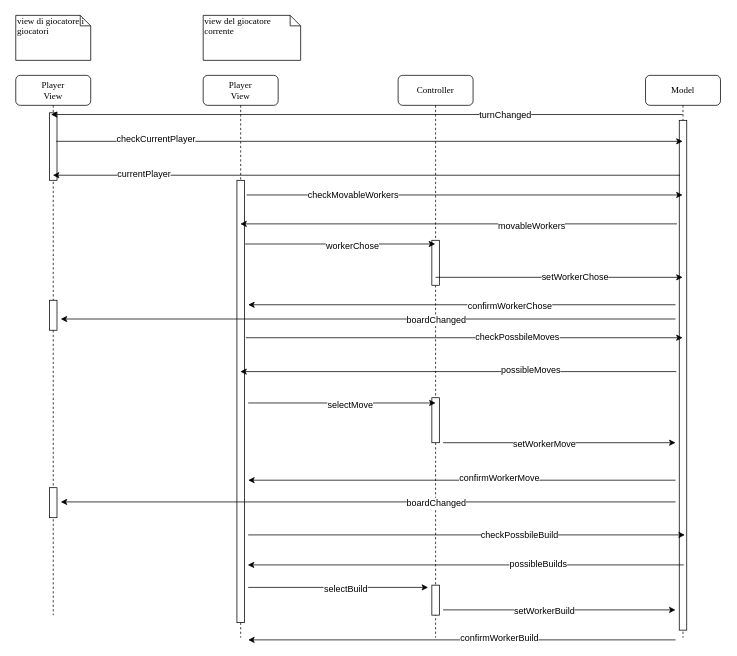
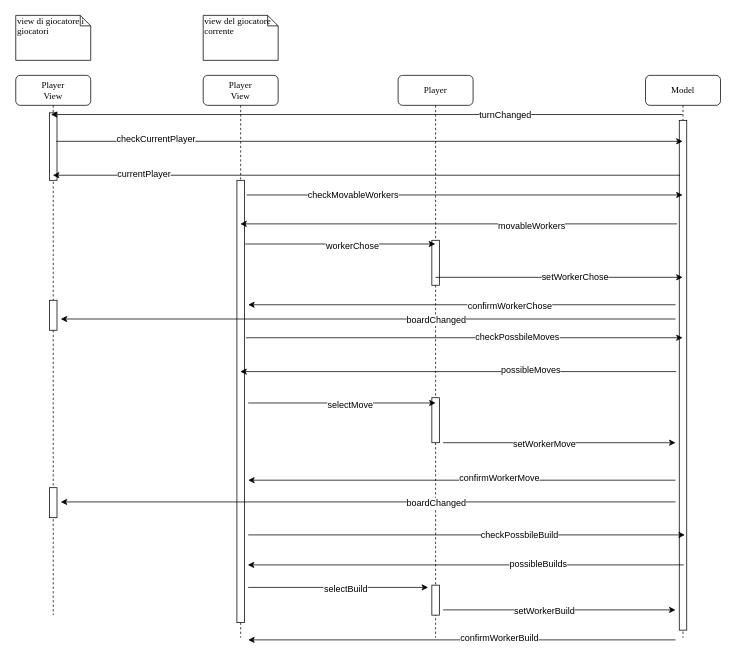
  <mxCell id="0" />
  <mxCell id="1" parent="0" />
- <mxCell id="2" value="Controller" style="shape=umlLifeline;perimeter=lifelinePerimeter;whiteSpace=wrap;html=1;container=1;collapsible=0;recursiveResize=0;outlineConnect=0;rounded=1;shadow=0;comic=0;labelBackgroundColor=none;strokeWidth=1;fontFamily=Verdana;fontSize=12;align=center;allowArrows=0;connectable=0;" parent="1" vertex="1"><mxGeometry x="530" y="100" width="100" height="750" as="geometry" /></mxCell>
+ <mxCell id="2" value="Player" style="shape=umlLifeline;perimeter=lifelinePerimeter;whiteSpace=wrap;html=1;container=1;collapsible=0;recursiveResize=0;outlineConnect=0;rounded=1;shadow=0;comic=0;labelBackgroundColor=none;strokeWidth=1;fontFamily=Verdana;fontSize=12;align=center;allowArrows=0;connectable=0;" parent="1" vertex="1"><mxGeometry x="530" y="100" width="100" height="750" as="geometry" /></mxCell>
  <mxCell id="3" value="" style="html=1;points=[];perimeter=orthogonalPerimeter;rounded=0;shadow=0;comic=0;labelBackgroundColor=none;strokeWidth=1;fontFamily=Verdana;fontSize=12;align=center;connectable=0;" parent="2" vertex="1"><mxGeometry x="45" y="220" width="10" height="60" as="geometry" /></mxCell>
  <mxCell id="4" value="" style="html=1;points=[];perimeter=orthogonalPerimeter;rounded=0;shadow=0;comic=0;labelBackgroundColor=none;strokeWidth=1;fontFamily=Verdana;fontSize=12;align=center;connectable=0;" vertex="1" parent="2"><mxGeometry x="45" y="430" width="10" height="60" as="geometry" /></mxCell>
  <mxCell id="5" value="" style="html=1;points=[];perimeter=orthogonalPerimeter;rounded=0;shadow=0;comic=0;labelBackgroundColor=none;strokeWidth=1;fontFamily=Verdana;fontSize=12;align=center;connectable=0;" vertex="1" parent="2"><mxGeometry x="45" y="680" width="10" height="40" as="geometry" /></mxCell>
  <mxCell id="6" value="&lt;div&gt;Model&lt;/div&gt;" style="shape=umlLifeline;perimeter=lifelinePerimeter;whiteSpace=wrap;html=1;container=1;collapsible=0;recursiveResize=0;outlineConnect=0;rounded=1;shadow=0;comic=0;labelBackgroundColor=none;strokeWidth=1;fontFamily=Verdana;fontSize=12;align=center;connectable=0;allowArrows=0;" parent="1" vertex="1"><mxGeometry x="860" y="100" width="100" height="750" as="geometry" /></mxCell>
  <mxCell id="7" value="" style="html=1;points=[];perimeter=orthogonalPerimeter;rounded=0;shadow=0;comic=0;labelBackgroundColor=none;strokeWidth=1;fontFamily=Verdana;fontSize=12;align=center;connectable=0;allowArrows=0;" parent="6" vertex="1"><mxGeometry x="45" y="60" width="10" height="680" as="geometry" /></mxCell>
  <mxCell id="8" value="Player&lt;div&gt;View&lt;/div&gt;" style="shape=umlLifeline;perimeter=lifelinePerimeter;whiteSpace=wrap;html=1;container=1;collapsible=0;recursiveResize=0;outlineConnect=0;rounded=1;shadow=0;comic=0;labelBackgroundColor=none;strokeWidth=1;fontFamily=Verdana;fontSize=12;align=center;connectable=0;allowArrows=0;" parent="1" vertex="1"><mxGeometry x="270" y="100" width="100" height="750" as="geometry" /></mxCell>
  <mxCell id="9" value="" style="html=1;points=[];perimeter=orthogonalPerimeter;rounded=0;shadow=0;comic=0;labelBackgroundColor=none;strokeWidth=1;fontFamily=Verdana;fontSize=12;align=center;connectable=0;allowArrows=0;" parent="8" vertex="1"><mxGeometry x="45" y="140" width="10" height="590" as="geometry" /></mxCell>
- <mxCell id="10" value="view del giocatore corrente" style="shape=note;whiteSpace=wrap;html=1;size=14;verticalAlign=top;align=left;spacingTop=-6;rounded=0;shadow=0;comic=0;labelBackgroundColor=none;strokeWidth=1;fontFamily=Verdana;fontSize=12" parent="1" vertex="1"><mxGeometry x="270" y="20" width="130" height="60" as="geometry" /></mxCell>
+ <mxCell id="10" value="view del giocatore corrente" style="shape=note;whiteSpace=wrap;html=1;size=14;verticalAlign=top;align=left;spacingTop=-6;rounded=0;shadow=0;comic=0;labelBackgroundColor=none;strokeWidth=1;fontFamily=Verdana;fontSize=12" parent="1" vertex="1"><mxGeometry x="270" y="20" width="100" height="60" as="geometry" /></mxCell>
  <mxCell id="11" value="Player&lt;div&gt;View&lt;/div&gt;" style="shape=umlLifeline;perimeter=lifelinePerimeter;whiteSpace=wrap;html=1;container=1;collapsible=0;recursiveResize=0;outlineConnect=0;rounded=1;shadow=0;comic=0;labelBackgroundColor=none;strokeWidth=1;fontFamily=Verdana;fontSize=12;align=center;connectable=0;allowArrows=0;" vertex="1" parent="1"><mxGeometry x="20" y="100" width="100" height="720" as="geometry" /></mxCell>
  <mxCell id="12" value="" style="html=1;points=[];perimeter=orthogonalPerimeter;rounded=0;shadow=0;comic=0;labelBackgroundColor=none;strokeWidth=1;fontFamily=Verdana;fontSize=12;align=center;connectable=0;allowArrows=0;" vertex="1" parent="11"><mxGeometry x="45" y="50" width="10" height="90" as="geometry" /></mxCell>
  <mxCell id="13" value="" style="html=1;points=[];perimeter=orthogonalPerimeter;rounded=0;shadow=0;comic=0;labelBackgroundColor=none;strokeWidth=1;fontFamily=Verdana;fontSize=12;align=center;connectable=0;allowArrows=0;" vertex="1" parent="11"><mxGeometry x="45" y="300" width="10" height="40" as="geometry" /></mxCell>
  <mxCell id="14" value="" style="html=1;points=[];perimeter=orthogonalPerimeter;rounded=0;shadow=0;comic=0;labelBackgroundColor=none;strokeWidth=1;fontFamily=Verdana;fontSize=12;align=center;connectable=0;allowArrows=0;" vertex="1" parent="11"><mxGeometry x="45" y="550" width="10" height="40" as="geometry" /></mxCell>
  <mxCell id="15" value="&lt;div&gt;view di giocatore i giocatori&lt;/div&gt;&lt;div&gt;&lt;br&gt;&lt;/div&gt;" style="shape=note;whiteSpace=wrap;html=1;size=14;verticalAlign=top;align=left;spacingTop=-6;rounded=0;shadow=0;comic=0;labelBackgroundColor=none;strokeWidth=1;fontFamily=Verdana;fontSize=12" vertex="1" parent="1"><mxGeometry x="20" y="20" width="100" height="60" as="geometry" /></mxCell>
  <mxCell id="16" value="" style="endArrow=classic;html=1;entryX=0.2;entryY=0.025;entryDx=0;entryDy=0;entryPerimeter=0;" edge="1" parent="1" source="6" target="12"><mxGeometry width="50" height="50" relative="1" as="geometry"><mxPoint x="380" y="210" as="sourcePoint" /><mxPoint x="400" y="160" as="targetPoint" /></mxGeometry></mxCell>
  <mxCell id="17" value="turnChanged" style="text;html=1;align=center;verticalAlign=middle;resizable=0;points=[];labelBackgroundColor=#ffffff;" vertex="1" connectable="0" parent="16"><mxGeometry x="-0.436" relative="1" as="geometry"><mxPoint x="1" as="offset" /></mxGeometry></mxCell>
  <mxCell id="18" value="" style="endArrow=classic;html=1;exitX=0.9;exitY=0.3;exitDx=0;exitDy=0;exitPerimeter=0;" edge="1" parent="1"><mxGeometry width="50" height="50" relative="1" as="geometry"><mxPoint x="74" y="188" as="sourcePoint" /><mxPoint x="909.5" y="188" as="targetPoint" /></mxGeometry></mxCell>
  <mxCell id="19" value="checkCurrentPlayer" style="text;html=1;align=center;verticalAlign=middle;resizable=0;points=[];labelBackgroundColor=#ffffff;" vertex="1" connectable="0" parent="18"><mxGeometry x="-0.684" y="3" relative="1" as="geometry"><mxPoint as="offset" /></mxGeometry></mxCell>
  <mxCell id="20" value="" style="endArrow=classic;html=1;exitX=0.1;exitY=0.273;exitDx=0;exitDy=0;exitPerimeter=0;" edge="1" parent="1"><mxGeometry width="50" height="50" relative="1" as="geometry"><mxPoint x="906" y="233.23" as="sourcePoint" /><mxPoint x="69.5" y="233.23" as="targetPoint" /></mxGeometry></mxCell>
  <mxCell id="21" value="&lt;div&gt;currentPlayer&lt;/div&gt;" style="text;html=1;align=center;verticalAlign=middle;resizable=0;points=[];labelBackgroundColor=#ffffff;" vertex="1" connectable="0" parent="20"><mxGeometry x="-0.66" y="-2" relative="1" as="geometry"><mxPoint x="-574" as="offset" /></mxGeometry></mxCell>
  <mxCell id="22" value="" style="endArrow=classic;html=1;exitX=1.3;exitY=0.047;exitDx=0;exitDy=0;exitPerimeter=0;" edge="1" parent="1"><mxGeometry width="50" height="50" relative="1" as="geometry"><mxPoint x="328" y="259.57" as="sourcePoint" /><mxPoint x="909.5" y="259.57" as="targetPoint" /></mxGeometry></mxCell>
  <mxCell id="23" value="checkMovableWorkers" style="text;html=1;align=center;verticalAlign=middle;resizable=0;points=[];labelBackgroundColor=#ffffff;" vertex="1" connectable="0" parent="22"><mxGeometry x="-0.515" relative="1" as="geometry"><mxPoint as="offset" /></mxGeometry></mxCell>
  <mxCell id="24" value="" style="endArrow=classic;html=1;exitX=-0.3;exitY=0.512;exitDx=0;exitDy=0;exitPerimeter=0;" edge="1" parent="1"><mxGeometry width="50" height="50" relative="1" as="geometry"><mxPoint x="902" y="298.12" as="sourcePoint" /><mxPoint x="319.5" y="298.12" as="targetPoint" /></mxGeometry></mxCell>
  <mxCell id="25" value="movableWorkers" style="text;html=1;align=center;verticalAlign=middle;resizable=0;points=[];labelBackgroundColor=#ffffff;" vertex="1" connectable="0" parent="24"><mxGeometry x="-0.331" y="2" relative="1" as="geometry"><mxPoint as="offset" /></mxGeometry></mxCell>
  <mxCell id="26" value="" style="endArrow=classic;html=1;exitX=1.1;exitY=0.493;exitDx=0;exitDy=0;exitPerimeter=0;" edge="1" parent="1"><mxGeometry width="50" height="50" relative="1" as="geometry"><mxPoint x="326" y="324.95" as="sourcePoint" /><mxPoint x="579.5" y="324.95" as="targetPoint" /></mxGeometry></mxCell>
  <mxCell id="27" value="workerChose" style="text;html=1;align=center;verticalAlign=middle;resizable=0;points=[];labelBackgroundColor=#ffffff;" vertex="1" connectable="0" parent="26"><mxGeometry x="0.12" y="-3" relative="1" as="geometry"><mxPoint as="offset" /></mxGeometry></mxCell>
  <mxCell id="28" value="" style="endArrow=classic;html=1;exitX=0.5;exitY=0.491;exitDx=0;exitDy=0;exitPerimeter=0;" edge="1" parent="1"><mxGeometry width="50" height="50" relative="1" as="geometry"><mxPoint x="580" y="369.4" as="sourcePoint" /><mxPoint x="909.5" y="369.4" as="targetPoint" /></mxGeometry></mxCell>
  <mxCell id="29" value="setWorkerChose" style="text;html=1;align=center;verticalAlign=middle;resizable=0;points=[];labelBackgroundColor=#ffffff;" vertex="1" connectable="0" parent="28"><mxGeometry x="0.123" relative="1" as="geometry"><mxPoint as="offset" /></mxGeometry></mxCell>
  <mxCell id="30" value="" style="endArrow=classic;html=1;exitX=1.2;exitY=0.9;exitDx=0;exitDy=0;exitPerimeter=0;" edge="1" parent="1"><mxGeometry width="50" height="50" relative="1" as="geometry"><mxPoint x="327" y="450" as="sourcePoint" /><mxPoint x="909.5" y="450" as="targetPoint" /></mxGeometry></mxCell>
  <mxCell id="31" value="&lt;div&gt;checkPossbileMoves&lt;/div&gt;" style="text;html=1;align=center;verticalAlign=middle;resizable=0;points=[];labelBackgroundColor=#ffffff;" vertex="1" connectable="0" parent="30"><mxGeometry x="0.239" y="1" relative="1" as="geometry"><mxPoint as="offset" /></mxGeometry></mxCell>
  <mxCell id="32" value="" style="endArrow=classic;html=1;" edge="1" parent="1"><mxGeometry width="50" height="50" relative="1" as="geometry"><mxPoint x="900" y="406" as="sourcePoint" /><mxPoint x="330" y="406" as="targetPoint" /></mxGeometry></mxCell>
  <mxCell id="33" value="confirmWorkerChose" style="text;html=1;align=center;verticalAlign=middle;resizable=0;points=[];labelBackgroundColor=#ffffff;" vertex="1" connectable="0" parent="32"><mxGeometry x="-0.22" y="1" relative="1" as="geometry"><mxPoint as="offset" /></mxGeometry></mxCell>
  <mxCell id="34" value="" style="endArrow=classic;html=1;exitX=-0.4;exitY=0.665;exitDx=0;exitDy=0;exitPerimeter=0;" edge="1" parent="1"><mxGeometry width="50" height="50" relative="1" as="geometry"><mxPoint x="901" y="495.15" as="sourcePoint" /><mxPoint x="319.5" y="495.15" as="targetPoint" /></mxGeometry></mxCell>
  <mxCell id="35" value="&lt;div&gt;possibleMoves&lt;/div&gt;" style="text;html=1;align=center;verticalAlign=middle;resizable=0;points=[];labelBackgroundColor=#ffffff;" vertex="1" connectable="0" parent="34"><mxGeometry x="-0.329" y="-2" relative="1" as="geometry"><mxPoint as="offset" /></mxGeometry></mxCell>
  <mxCell id="36" value="" style="endArrow=classic;html=1;" edge="1" parent="1"><mxGeometry width="50" height="50" relative="1" as="geometry"><mxPoint x="330" y="537" as="sourcePoint" /><mxPoint x="580" y="537" as="targetPoint" /></mxGeometry></mxCell>
  <mxCell id="37" value="selectMove" style="text;html=1;align=center;verticalAlign=middle;resizable=0;points=[];labelBackgroundColor=#ffffff;" vertex="1" connectable="0" parent="36"><mxGeometry x="0.078" y="-2" relative="1" as="geometry"><mxPoint as="offset" /></mxGeometry></mxCell>
  <mxCell id="38" value="" style="endArrow=classic;html=1;" edge="1" parent="1"><mxGeometry width="50" height="50" relative="1" as="geometry"><mxPoint x="590" y="590" as="sourcePoint" /><mxPoint x="900" y="590" as="targetPoint" /></mxGeometry></mxCell>
  <mxCell id="39" value="&lt;div&gt;setWorkerMove&lt;/div&gt;" style="text;html=1;align=center;verticalAlign=middle;resizable=0;points=[];labelBackgroundColor=#ffffff;" vertex="1" connectable="0" parent="38"><mxGeometry x="-0.136" y="-1" relative="1" as="geometry"><mxPoint as="offset" /></mxGeometry></mxCell>
  <mxCell id="40" value="" style="endArrow=classic;html=1;" edge="1" parent="1"><mxGeometry width="50" height="50" relative="1" as="geometry"><mxPoint x="900" y="640" as="sourcePoint" /><mxPoint x="330" y="640" as="targetPoint" /></mxGeometry></mxCell>
  <mxCell id="41" value="confirmWorkerMove" style="text;html=1;align=center;verticalAlign=middle;resizable=0;points=[];labelBackgroundColor=#ffffff;" vertex="1" connectable="0" parent="40"><mxGeometry x="-0.172" y="-3" relative="1" as="geometry"><mxPoint as="offset" /></mxGeometry></mxCell>
  <mxCell id="42" value="" style="endArrow=classic;html=1;exitX=1.2;exitY=0.9;exitDx=0;exitDy=0;exitPerimeter=0;" edge="1" parent="1"><mxGeometry width="50" height="50" relative="1" as="geometry"><mxPoint x="330" y="713" as="sourcePoint" /><mxPoint x="912.5" y="713" as="targetPoint" /></mxGeometry></mxCell>
  <mxCell id="43" value="&lt;div&gt;checkPossbileBuild&lt;/div&gt;" style="text;html=1;align=center;verticalAlign=middle;resizable=0;points=[];labelBackgroundColor=#ffffff;" vertex="1" connectable="0" parent="42"><mxGeometry x="0.239" y="1" relative="1" as="geometry"><mxPoint as="offset" /></mxGeometry></mxCell>
  <mxCell id="44" value="" style="endArrow=classic;html=1;exitX=-0.4;exitY=0.665;exitDx=0;exitDy=0;exitPerimeter=0;" edge="1" parent="1"><mxGeometry width="50" height="50" relative="1" as="geometry"><mxPoint x="911" y="753" as="sourcePoint" /><mxPoint x="329.5" y="753" as="targetPoint" /></mxGeometry></mxCell>
  <mxCell id="45" value="&lt;div&gt;possibleBuilds&lt;/div&gt;" style="text;html=1;align=center;verticalAlign=middle;resizable=0;points=[];labelBackgroundColor=#ffffff;" vertex="1" connectable="0" parent="44"><mxGeometry x="-0.329" y="-2" relative="1" as="geometry"><mxPoint as="offset" /></mxGeometry></mxCell>
  <mxCell id="46" value="" style="endArrow=classic;html=1;" edge="1" parent="1"><mxGeometry width="50" height="50" relative="1" as="geometry"><mxPoint x="330" y="783" as="sourcePoint" /><mxPoint x="570" y="783" as="targetPoint" /></mxGeometry></mxCell>
  <mxCell id="47" value="selectBuild" style="text;html=1;align=center;verticalAlign=middle;resizable=0;points=[];labelBackgroundColor=#ffffff;" vertex="1" connectable="0" parent="46"><mxGeometry x="0.078" y="-2" relative="1" as="geometry"><mxPoint as="offset" /></mxGeometry></mxCell>
  <mxCell id="48" value="" style="endArrow=classic;html=1;" edge="1" parent="1"><mxGeometry width="50" height="50" relative="1" as="geometry"><mxPoint x="590" y="813" as="sourcePoint" /><mxPoint x="900" y="813" as="targetPoint" /></mxGeometry></mxCell>
  <mxCell id="49" value="&lt;div&gt;setWorkerBuild&lt;/div&gt;" style="text;html=1;align=center;verticalAlign=middle;resizable=0;points=[];labelBackgroundColor=#ffffff;" vertex="1" connectable="0" parent="48"><mxGeometry x="-0.136" y="-1" relative="1" as="geometry"><mxPoint as="offset" /></mxGeometry></mxCell>
  <mxCell id="50" value="" style="endArrow=classic;html=1;" edge="1" parent="1"><mxGeometry width="50" height="50" relative="1" as="geometry"><mxPoint x="900" y="853" as="sourcePoint" /><mxPoint x="330" y="853" as="targetPoint" /></mxGeometry></mxCell>
  <mxCell id="51" value="confirmWorkerBuild" style="text;html=1;align=center;verticalAlign=middle;resizable=0;points=[];labelBackgroundColor=#ffffff;" vertex="1" connectable="0" parent="50"><mxGeometry x="-0.172" y="-3" relative="1" as="geometry"><mxPoint as="offset" /></mxGeometry></mxCell>
  <mxCell id="52" value="" style="endArrow=classic;html=1;" edge="1" parent="1"><mxGeometry width="50" height="50" relative="1" as="geometry"><mxPoint x="900" y="425" as="sourcePoint" /><mxPoint x="80" y="425" as="targetPoint" /></mxGeometry></mxCell>
  <mxCell id="53" value="boardChanged" style="text;html=1;align=center;verticalAlign=middle;resizable=0;points=[];labelBackgroundColor=#ffffff;" vertex="1" connectable="0" parent="52"><mxGeometry x="-0.22" y="1" relative="1" as="geometry"><mxPoint as="offset" /></mxGeometry></mxCell>
  <mxCell id="54" value="" style="endArrow=classic;html=1;" edge="1" parent="1"><mxGeometry width="50" height="50" relative="1" as="geometry"><mxPoint x="900" y="669" as="sourcePoint" /><mxPoint x="80" y="669" as="targetPoint" /></mxGeometry></mxCell>
  <mxCell id="55" value="boardChanged" style="text;html=1;align=center;verticalAlign=middle;resizable=0;points=[];labelBackgroundColor=#ffffff;" vertex="1" connectable="0" parent="54"><mxGeometry x="-0.22" y="1" relative="1" as="geometry"><mxPoint as="offset" /></mxGeometry></mxCell>
